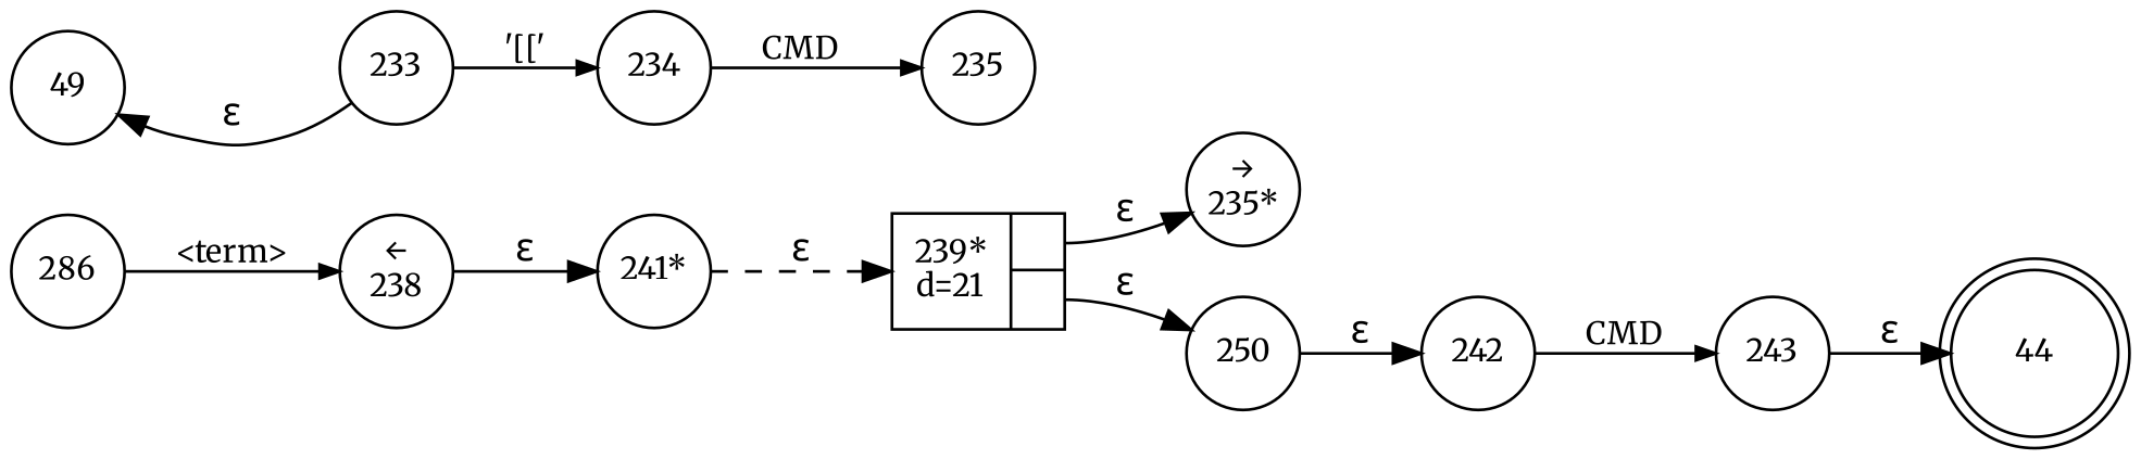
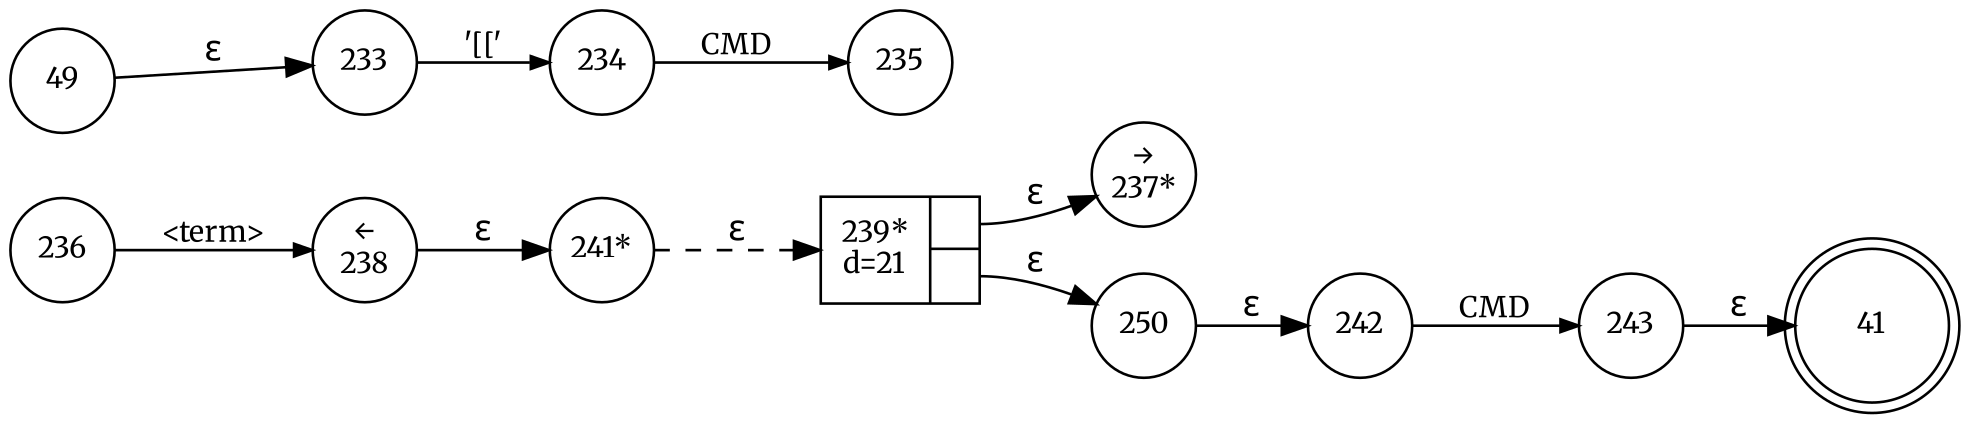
  digraph {
    fontname=Merriweather
    rankdir=LR
    node [fixedsize=true fontname=Merriweather fontsize=11 shape=circle peripheries=1]
    edge [fontname=Merriweather]
-   n1 [label=44 shape=doublecircle width=.6 peripheries=""]
+   n1 [label=41 shape=doublecircle width=.6 peripheries=""]
    n2 [label=49 width=.55]
    n3 [label=233 width=.55]
    n4 [label=234 width=.55]
    n5 [label=235 width=.55]
    n6 [fixedsize=false label="{239*\nd=21|{<p0>|<p1>}}" shape=record]
-   n7 [label="&rarr;\n235*" width=.55]
+   n7 [label="&rarr;\n237*" width=.55]
    n8 [label=250 width=.55]
-   n9 [label=286 width=.55]
+   n9 [label=236 width=.55]
    n10 [label="&larr;\n238" width=.55]
    n11 [label="241*" width=.55]
    n12 [label=242 width=.55]
    n13 [label=243 width=.55]
-   n3 -> n2 [label="&epsilon;"]
+   n2 -> n3 [label="&epsilon;"]
    n3 -> n4 [arrowhead=normal arrowsize=.7 fontsize=11 label="'[['"]
    n4 -> n5 [arrowhead=normal arrowsize=.7 fontsize=11 label=CMD]
    n6 -> n7 [label="&epsilon;" tailport=p0]
    n6 -> n8 [label="&epsilon;" tailport=p1]
    n8 -> n12 [label="&epsilon;"]
    n9 -> n10 [arrowhead=normal arrowsize=.7 fontsize=11 label="<term>"]
    n10 -> n11 [label="&epsilon;"]
    n11 -> n6 [label="&epsilon;" style=dashed]
    n12 -> n13 [arrowhead=normal arrowsize=.7 fontsize=11 label=CMD]
    n13 -> n1 [label="&epsilon;"]
  }
